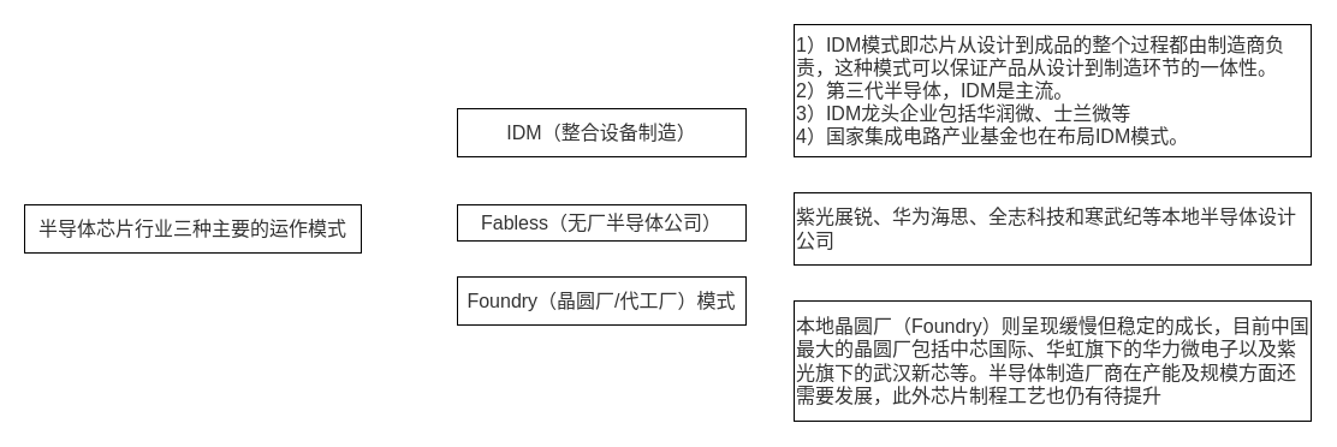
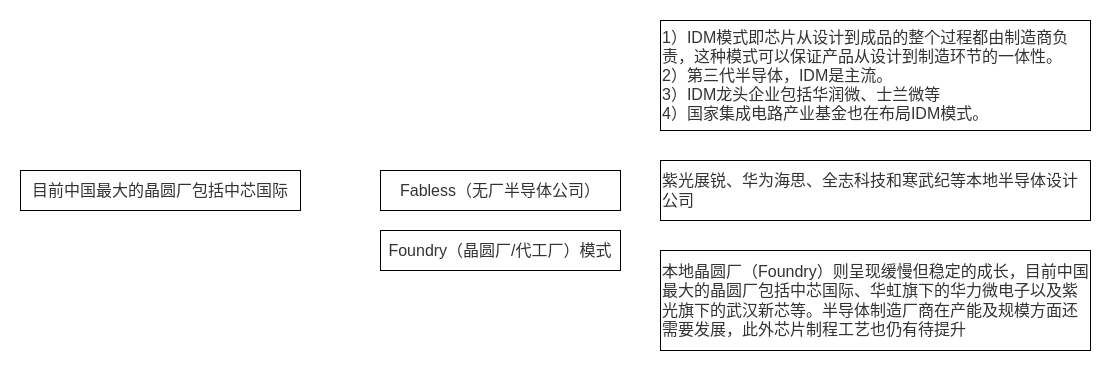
  <mxCell id="0" />
  <mxCell id="1" parent="0" />
- <mxCell id="2" value="&lt;span style=&quot;color: rgb(51 , 51 , 51) ; font-family: &amp;#34;arial&amp;#34; ; font-size: 16px ; background-color: rgb(255 , 255 , 255)&quot;&gt;半导体芯片行业三种主要的运作模式&lt;/span&gt;" style="rounded=0;whiteSpace=wrap;html=1;" vertex="1" parent="1"><mxGeometry x="20" y="170" width="280" height="40" as="geometry" /></mxCell>
- <mxCell id="3" value="&lt;span style=&quot;color: rgb(51 , 51 , 51) ; font-family: &amp;#34;arial&amp;#34; ; font-size: 16px ; background-color: rgb(255 , 255 , 255)&quot;&gt;IDM（整合设备制造）&lt;/span&gt;" style="rounded=0;whiteSpace=wrap;html=1;" vertex="1" parent="1"><mxGeometry x="380" y="90" width="240" height="40" as="geometry" /></mxCell>
- <mxCell id="4" value="&lt;span style=&quot;color: rgb(51 , 51 , 51) ; font-family: &amp;#34;arial&amp;#34; ; font-size: 16px ; background-color: rgb(255 , 255 , 255)&quot;&gt;Fabless（无厂半导体公司）&lt;/span&gt;" style="rounded=0;whiteSpace=wrap;html=1;" vertex="1" parent="1"><mxGeometry x="380" y="170" width="240" height="30" as="geometry" /></mxCell>
+ <mxCell id="2" value="&lt;span style=&quot;color: rgb(51 , 51 , 51) ; font-family: &amp;#34;arial&amp;#34; ; font-size: 16px ; background-color: rgb(255 , 255 , 255)&quot;&gt;目前中国最大的晶圆厂包括中芯国际&lt;/span&gt;" style="rounded=0;whiteSpace=wrap;html=1;" vertex="1" parent="1"><mxGeometry x="20" y="170" width="280" height="40" as="geometry" /></mxCell>
+ <mxCell id="4" value="&lt;span style=&quot;color: rgb(51 , 51 , 51) ; font-family: &amp;#34;arial&amp;#34; ; font-size: 16px ; background-color: rgb(255 , 255 , 255)&quot;&gt;Fabless（无厂半导体公司）&lt;/span&gt;" style="rounded=0;whiteSpace=wrap;html=1;" vertex="1" parent="1"><mxGeometry x="380" y="170" width="240" height="40" as="geometry" /></mxCell>
  <mxCell id="5" value="&lt;span style=&quot;color: rgb(51 , 51 , 51) ; font-family: &amp;#34;arial&amp;#34; ; font-size: 16px ; background-color: rgb(255 , 255 , 255)&quot;&gt;Foundry（晶圆厂/代工厂）模式&lt;/span&gt;" style="rounded=0;whiteSpace=wrap;html=1;" vertex="1" parent="1"><mxGeometry x="380" y="230" width="240" height="40" as="geometry" /></mxCell>
  <mxCell id="6" value="&lt;span style=&quot;color: rgb(51 , 51 , 51) ; font-family: &amp;#34;arial&amp;#34; ; font-size: 16px ; background-color: rgb(255 , 255 , 255)&quot;&gt;1）IDM模式即芯片从设计到成品的整个过程都由制造商负责，这种模式可以保证产品从设计到制造环节的一体性。&lt;br&gt;2）&lt;/span&gt;&lt;span style=&quot;color: rgb(51 , 51 , 51) ; font-family: &amp;#34;arial&amp;#34; ; font-size: 16px ; background-color: rgb(255 , 255 , 255)&quot;&gt;第三代半导体，IDM是主流。&lt;br&gt;&lt;/span&gt;&lt;span style=&quot;color: rgb(51 , 51 , 51) ; font-family: &amp;#34;arial&amp;#34; ; font-size: 16px ; background-color: rgb(255 , 255 , 255)&quot;&gt;3）&lt;/span&gt;&lt;span style=&quot;color: rgb(51 , 51 , 51) ; font-family: &amp;#34;arial&amp;#34; ; font-size: 16px ; background-color: rgb(255 , 255 , 255)&quot;&gt;IDM龙头企业包括华润微、士兰微等&lt;br&gt;&lt;/span&gt;&lt;span style=&quot;color: rgb(51 , 51 , 51) ; font-family: &amp;#34;arial&amp;#34; ; font-size: 16px ; background-color: rgb(255 , 255 , 255)&quot;&gt;4）&lt;/span&gt;&lt;span style=&quot;color: rgb(51 , 51 , 51) ; font-family: &amp;#34;arial&amp;#34; ; font-size: 16px ; background-color: rgb(255 , 255 , 255)&quot;&gt;国家集成电路产业基金也在布局IDM模式。&lt;/span&gt;&lt;span style=&quot;color: rgb(51 , 51 , 51) ; font-family: &amp;#34;arial&amp;#34; ; font-size: 16px ; background-color: rgb(255 , 255 , 255)&quot;&gt;&lt;br&gt;&lt;/span&gt;" style="rounded=0;whiteSpace=wrap;html=1;align=left;" vertex="1" parent="1"><mxGeometry x="660" y="20" width="430" height="110" as="geometry" /></mxCell>
  <mxCell id="7" value="&lt;span style=&quot;color: rgb(51 , 51 , 51) ; font-family: &amp;#34;arial&amp;#34; ; font-size: 16px ; background-color: rgb(255 , 255 , 255)&quot;&gt;紫光展锐、华为海思、全志科技和寒武纪等本地半导体设计公司&lt;/span&gt;" style="rounded=0;whiteSpace=wrap;html=1;align=left;" vertex="1" parent="1"><mxGeometry x="660" y="160" width="430" height="60" as="geometry" /></mxCell>
  <mxCell id="8" value="&lt;span style=&quot;color: rgb(51 , 51 , 51) ; font-family: &amp;#34;arial&amp;#34; ; font-size: 16px ; background-color: rgb(255 , 255 , 255)&quot;&gt;本地晶圆厂（Foundry）则呈现缓慢但稳定的成长，目前中国最大的晶圆厂包括中芯国际、华虹旗下的华力微电子以及紫光旗下的武汉新芯等。半导体制造厂商在产能及规模方面还需要发展，此外芯片制程工艺也仍有待提升&lt;/span&gt;" style="rounded=0;whiteSpace=wrap;html=1;align=left;" vertex="1" parent="1"><mxGeometry x="660" y="250" width="430" height="100" as="geometry" /></mxCell>
